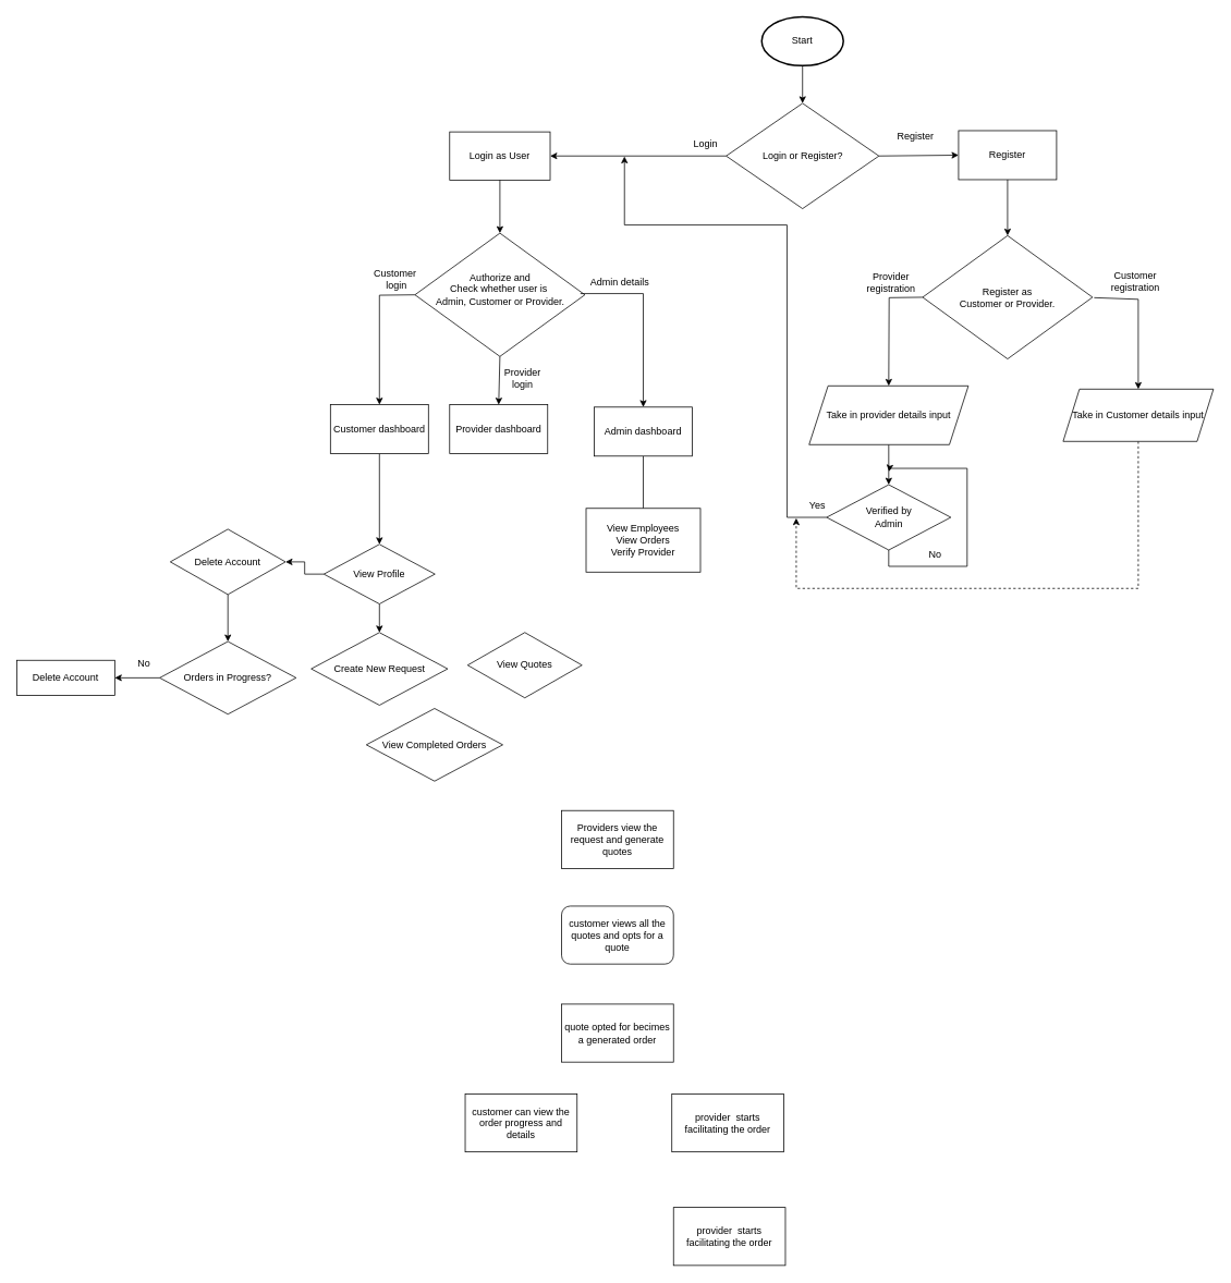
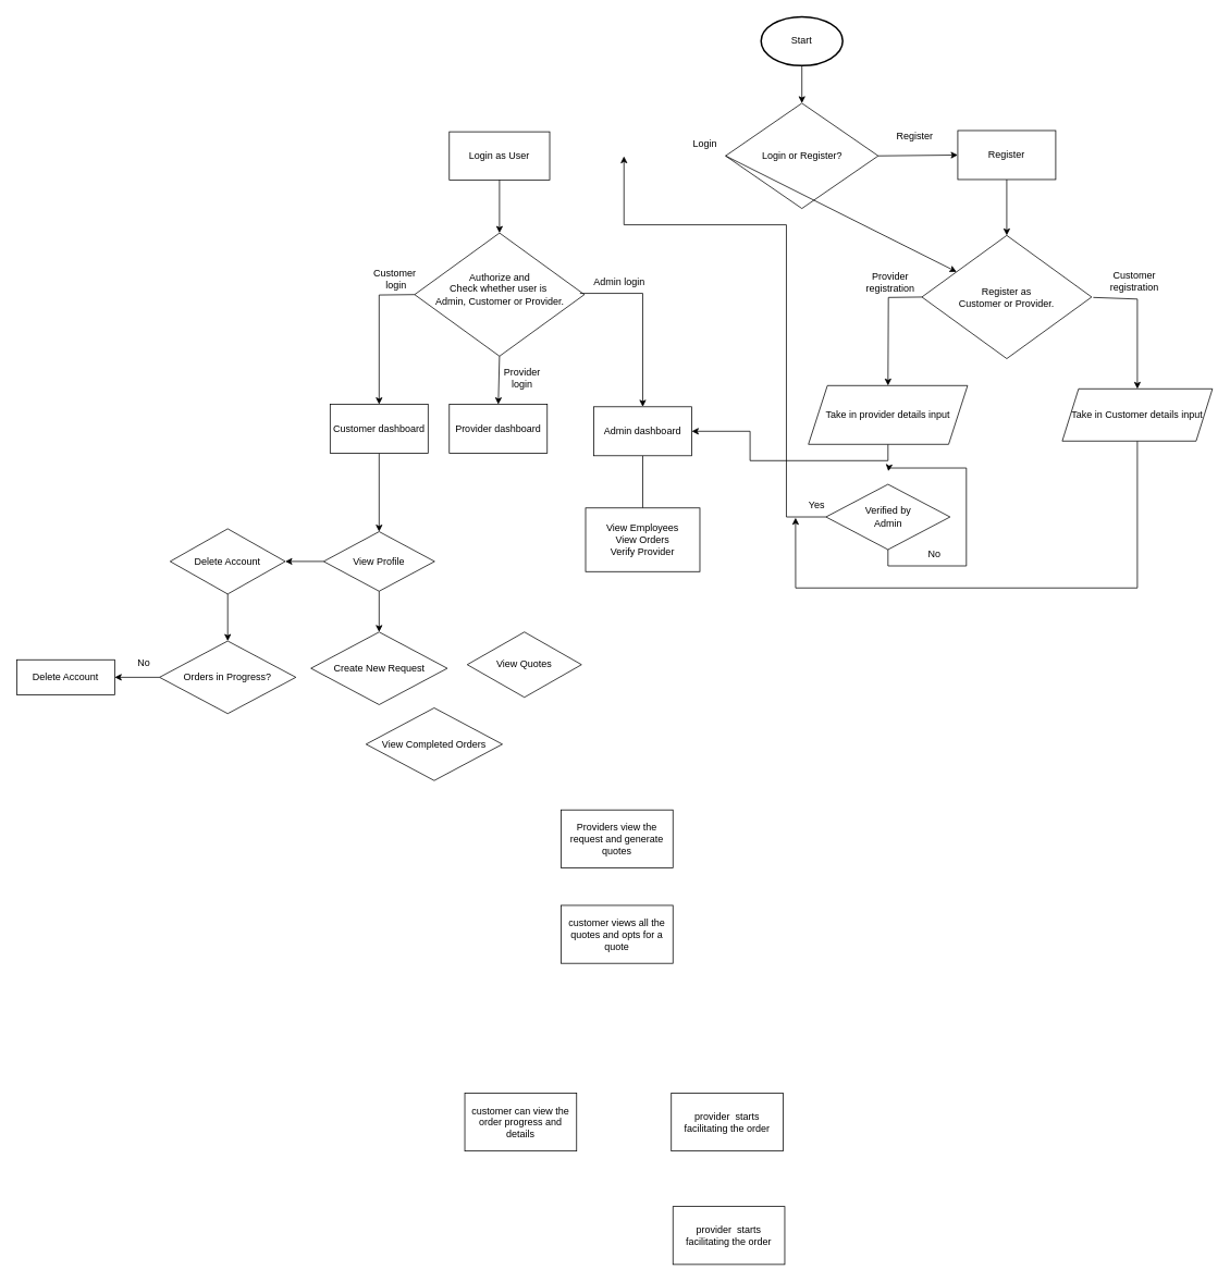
  <mxCell id="0" />
  <mxCell id="1" parent="0" />
  <mxCell id="2" value="Start" style="strokeWidth=2;html=1;shape=mxgraph.flowchart.start_1;whiteSpace=wrap;" parent="1" vertex="1"><mxGeometry x="932" y="20" width="100" height="60" as="geometry" /></mxCell>
  <mxCell id="3" value="Login as User" style="rounded=0;whiteSpace=wrap;html=1;" parent="1" vertex="1"><mxGeometry x="550" y="161" width="123" height="59" as="geometry" /></mxCell>
  <mxCell id="4" value="Authorize and &lt;br&gt;&lt;div&gt;Check whether user is&amp;nbsp;&lt;/div&gt;&lt;div&gt;Admin, Customer or Provider.&lt;/div&gt;&lt;div&gt;&lt;br&gt;&lt;/div&gt;" style="rhombus;whiteSpace=wrap;html=1;" parent="1" vertex="1"><mxGeometry x="507.5" y="285" width="208" height="151" as="geometry" /></mxCell>
- <mxCell id="5" style="edgeStyle=orthogonalEdgeStyle;rounded=0;orthogonalLoop=1;jettySize=auto;html=1;exitX=0.5;exitY=1;exitDx=0;exitDy=0;entryX=0.5;entryY=0;entryDx=0;entryDy=0;" parent="1" source="6" target="41" edge="1"><mxGeometry relative="1" as="geometry" /></mxCell>
+ <mxCell id="5" style="edgeStyle=orthogonalEdgeStyle;rounded=0;orthogonalLoop=1;jettySize=auto;html=1;exitX=0.5;exitY=1;exitDx=0;exitDy=0;" parent="1" source="6" target="12" edge="1"><mxGeometry relative="1" as="geometry" /></mxCell>
  <mxCell id="6" value="Take in provider details input" style="shape=parallelogram;perimeter=parallelogramPerimeter;whiteSpace=wrap;html=1;fixedSize=1;size=23.235;" parent="1" vertex="1"><mxGeometry x="990" y="472" width="195" height="72" as="geometry" /></mxCell>
- <mxCell id="7" style="edgeStyle=orthogonalEdgeStyle;rounded=0;orthogonalLoop=1;jettySize=auto;html=1;exitX=0.5;exitY=1;exitDx=0;exitDy=0;entryX=0.25;entryY=1;entryDx=0;entryDy=0;dashed=1;" parent="1" source="8" target="43" edge="1"><mxGeometry relative="1" as="geometry"><Array as="points"><mxPoint x="1393" y="720" /><mxPoint x="974" y="720" /></Array></mxGeometry></mxCell>
+ <mxCell id="7" style="edgeStyle=orthogonalEdgeStyle;rounded=0;orthogonalLoop=1;jettySize=auto;html=1;exitX=0.5;exitY=1;exitDx=0;exitDy=0;entryX=0.25;entryY=1;entryDx=0;entryDy=0;" parent="1" source="8" target="43" edge="1"><mxGeometry relative="1" as="geometry"><Array as="points"><mxPoint x="1393" y="720" /><mxPoint x="974" y="720" /></Array></mxGeometry></mxCell>
  <mxCell id="8" value="&lt;div&gt;Take in Customer details input&lt;/div&gt;" style="shape=parallelogram;perimeter=parallelogramPerimeter;whiteSpace=wrap;html=1;fixedSize=1;" parent="1" vertex="1"><mxGeometry x="1301" y="476" width="184" height="64" as="geometry" /></mxCell>
  <mxCell id="9" style="edgeStyle=orthogonalEdgeStyle;rounded=0;orthogonalLoop=1;jettySize=auto;html=1;exitX=0.5;exitY=1;exitDx=0;exitDy=0;entryX=0.5;entryY=0;entryDx=0;entryDy=0;" edge="1" parent="1" source="10" target="48"><mxGeometry relative="1" as="geometry" /></mxCell>
  <mxCell id="10" value="&lt;div&gt;Customer dashboard&lt;/div&gt;" style="rounded=0;whiteSpace=wrap;html=1;" parent="1" vertex="1"><mxGeometry x="404" y="495" width="120" height="60" as="geometry" /></mxCell>
  <mxCell id="11" style="edgeStyle=orthogonalEdgeStyle;rounded=0;orthogonalLoop=1;jettySize=auto;html=1;exitX=0.5;exitY=1;exitDx=0;exitDy=0;entryX=0.5;entryY=0;entryDx=0;entryDy=0;endArrow=none;" edge="1" parent="1" source="12" target="45"><mxGeometry relative="1" as="geometry" /></mxCell>
  <mxCell id="12" value="&lt;div&gt;Admin dashboard&lt;/div&gt;" style="rounded=0;whiteSpace=wrap;html=1;" parent="1" vertex="1"><mxGeometry x="727" y="498" width="120" height="60" as="geometry" /></mxCell>
  <mxCell id="13" value="Providers view the request and generate quotes" style="rounded=0;whiteSpace=wrap;html=1;" parent="1" vertex="1"><mxGeometry x="687" y="992" width="137" height="71" as="geometry" /></mxCell>
- <mxCell id="14" value="customer views all the quotes and opts for a quote " style="whiteSpace=wrap;html=1;rounded=1;" parent="1" vertex="1"><mxGeometry x="687" y="1109" width="137" height="71" as="geometry" /></mxCell>
- <mxCell id="15" value="quote opted for becimes a generated order" style="rounded=0;whiteSpace=wrap;html=1;" parent="1" vertex="1"><mxGeometry x="687" y="1229" width="137" height="71" as="geometry" /></mxCell>
+ <mxCell id="14" value="customer views all the quotes and opts for a quote " style="rounded=0;whiteSpace=wrap;html=1;" parent="1" vertex="1"><mxGeometry x="687" y="1109" width="137" height="71" as="geometry" /></mxCell>
  <mxCell id="16" value="customer can view the order progress and details" style="rounded=0;whiteSpace=wrap;html=1;" parent="1" vertex="1"><mxGeometry x="569" y="1339" width="137" height="71" as="geometry" /></mxCell>
  <mxCell id="17" value="provider&amp;nbsp; starts facilitating the order " style="rounded=0;whiteSpace=wrap;html=1;" parent="1" vertex="1"><mxGeometry x="822" y="1339" width="137" height="71" as="geometry" /></mxCell>
  <mxCell id="18" value="provider&amp;nbsp; starts facilitating the order " style="rounded=0;whiteSpace=wrap;html=1;" parent="1" vertex="1"><mxGeometry x="824" y="1478" width="137" height="71" as="geometry" /></mxCell>
  <mxCell id="19" value="Login or Register?" style="rhombus;whiteSpace=wrap;html=1;" parent="1" vertex="1"><mxGeometry x="888.5" y="126" width="187" height="129" as="geometry" /></mxCell>
  <mxCell id="20" value="" style="endArrow=classic;html=1;rounded=0;exitX=0.5;exitY=1;exitDx=0;exitDy=0;exitPerimeter=0;entryX=0.5;entryY=0;entryDx=0;entryDy=0;" parent="1" source="2" target="19" edge="1"><mxGeometry width="50" height="50" relative="1" as="geometry"><mxPoint x="973" y="325" as="sourcePoint" /><mxPoint x="1023" y="275" as="targetPoint" /></mxGeometry></mxCell>
- <mxCell id="21" value="" style="endArrow=classic;html=1;rounded=0;exitX=0;exitY=0.5;exitDx=0;exitDy=0;entryX=1;entryY=0.5;entryDx=0;entryDy=0;" parent="1" source="19" target="3" edge="1"><mxGeometry width="50" height="50" relative="1" as="geometry"><mxPoint x="973" y="325" as="sourcePoint" /><mxPoint x="1023" y="275" as="targetPoint" /></mxGeometry></mxCell>
+ <mxCell id="21" value="" style="endArrow=classic;html=1;rounded=0;exitX=0;exitY=0.5;exitDx=0;exitDy=0;" parent="1" source="19" target="24" edge="1"><mxGeometry width="50" height="50" relative="1" as="geometry"><mxPoint x="973" y="325" as="sourcePoint" /><mxPoint x="1023" y="275" as="targetPoint" /></mxGeometry></mxCell>
  <mxCell id="22" value="Register" style="rounded=0;whiteSpace=wrap;html=1;" parent="1" vertex="1"><mxGeometry x="1173" y="159.5" width="120" height="60" as="geometry" /></mxCell>
  <mxCell id="23" value="" style="endArrow=classic;html=1;rounded=0;exitX=0.5;exitY=1;exitDx=0;exitDy=0;entryX=0.5;entryY=0;entryDx=0;entryDy=0;" parent="1" source="3" target="4" edge="1"><mxGeometry width="50" height="50" relative="1" as="geometry"><mxPoint x="962" y="325" as="sourcePoint" /><mxPoint x="1023" y="275" as="targetPoint" /></mxGeometry></mxCell>
  <mxCell id="24" value="&lt;div&gt;Register as&lt;br&gt;&lt;/div&gt;&lt;div&gt;Customer or Provider.&lt;/div&gt;" style="rhombus;whiteSpace=wrap;html=1;" parent="1" vertex="1"><mxGeometry x="1129" y="288" width="208" height="151" as="geometry" /></mxCell>
  <mxCell id="25" value="" style="endArrow=classic;html=1;rounded=0;entryX=0.5;entryY=0;entryDx=0;entryDy=0;exitX=0.5;exitY=1;exitDx=0;exitDy=0;" parent="1" source="22" target="24" edge="1"><mxGeometry width="50" height="50" relative="1" as="geometry"><mxPoint x="973" y="325" as="sourcePoint" /><mxPoint x="1023" y="275" as="targetPoint" /></mxGeometry></mxCell>
  <mxCell id="26" value="" style="endArrow=classic;html=1;rounded=0;entryX=0;entryY=0.5;entryDx=0;entryDy=0;exitX=1;exitY=0.5;exitDx=0;exitDy=0;" parent="1" source="19" target="22" edge="1"><mxGeometry width="50" height="50" relative="1" as="geometry"><mxPoint x="973" y="325" as="sourcePoint" /><mxPoint x="1023" y="275" as="targetPoint" /></mxGeometry></mxCell>
  <mxCell id="27" value="" style="endArrow=classic;html=1;rounded=0;exitX=0;exitY=0.5;exitDx=0;exitDy=0;entryX=0.5;entryY=0;entryDx=0;entryDy=0;" parent="1" source="24" target="6" edge="1"><mxGeometry width="50" height="50" relative="1" as="geometry"><mxPoint x="838" y="457" as="sourcePoint" /><mxPoint x="888" y="407" as="targetPoint" /><Array as="points"><mxPoint x="1088" y="364" /></Array></mxGeometry></mxCell>
  <mxCell id="28" value="" style="endArrow=classic;html=1;rounded=0;entryX=0.5;entryY=0;entryDx=0;entryDy=0;" parent="1" target="8" edge="1"><mxGeometry width="50" height="50" relative="1" as="geometry"><mxPoint x="1339" y="364" as="sourcePoint" /><mxPoint x="888" y="407" as="targetPoint" /><Array as="points"><mxPoint x="1393" y="366" /></Array></mxGeometry></mxCell>
  <mxCell id="29" value="Provider dashboard" style="rounded=0;whiteSpace=wrap;html=1;" parent="1" vertex="1"><mxGeometry x="550" y="495" width="120" height="60" as="geometry" /></mxCell>
  <mxCell id="30" value="" style="endArrow=classic;html=1;rounded=0;exitX=0.974;exitY=0.49;exitDx=0;exitDy=0;exitPerimeter=0;entryX=0.5;entryY=0;entryDx=0;entryDy=0;" parent="1" source="4" target="12" edge="1"><mxGeometry width="50" height="50" relative="1" as="geometry"><mxPoint x="838" y="459" as="sourcePoint" /><mxPoint x="888" y="409" as="targetPoint" /><Array as="points"><mxPoint x="787" y="359" /></Array></mxGeometry></mxCell>
  <mxCell id="31" value="" style="endArrow=classic;html=1;rounded=0;exitX=0.5;exitY=1;exitDx=0;exitDy=0;entryX=0.5;entryY=0;entryDx=0;entryDy=0;" parent="1" source="4" target="29" edge="1"><mxGeometry width="50" height="50" relative="1" as="geometry"><mxPoint x="838" y="459" as="sourcePoint" /><mxPoint x="888" y="409" as="targetPoint" /></mxGeometry></mxCell>
  <mxCell id="32" value="" style="endArrow=classic;html=1;rounded=0;exitX=0;exitY=0.5;exitDx=0;exitDy=0;entryX=0.5;entryY=0;entryDx=0;entryDy=0;" parent="1" source="4" target="10" edge="1"><mxGeometry width="50" height="50" relative="1" as="geometry"><mxPoint x="838" y="459" as="sourcePoint" /><mxPoint x="888" y="409" as="targetPoint" /><Array as="points"><mxPoint x="464" y="361" /></Array></mxGeometry></mxCell>
  <mxCell id="33" value="Provider registration" style="text;html=1;align=center;verticalAlign=middle;whiteSpace=wrap;rounded=0;rotation=0;" parent="1" vertex="1"><mxGeometry x="1038" y="331" width="105" height="30" as="geometry" /></mxCell>
  <mxCell id="34" value="&lt;div&gt;Customer&lt;/div&gt;&lt;div&gt;registration&lt;/div&gt;" style="text;html=1;align=center;verticalAlign=middle;whiteSpace=wrap;rounded=0;" parent="1" vertex="1"><mxGeometry x="1337" y="329" width="105" height="30" as="geometry" /></mxCell>
- <mxCell id="35" value="Admin details" style="text;html=1;align=center;verticalAlign=middle;whiteSpace=wrap;rounded=0;" parent="1" vertex="1"><mxGeometry x="706" y="331" width="105" height="30" as="geometry" /></mxCell>
+ <mxCell id="35" value="Admin login" style="text;html=1;align=center;verticalAlign=middle;whiteSpace=wrap;rounded=0;" parent="1" vertex="1"><mxGeometry x="706" y="331" width="105" height="30" as="geometry" /></mxCell>
  <mxCell id="36" value="&lt;div&gt;Provider&lt;/div&gt;&lt;div&gt;login&lt;/div&gt;" style="text;html=1;align=center;verticalAlign=middle;whiteSpace=wrap;rounded=0;" parent="1" vertex="1"><mxGeometry x="587" y="448" width="105" height="30" as="geometry" /></mxCell>
  <mxCell id="37" value="&lt;div&gt;Customer&lt;/div&gt;&lt;div&gt;&amp;nbsp;login&lt;/div&gt;" style="text;html=1;align=center;verticalAlign=middle;whiteSpace=wrap;rounded=0;" parent="1" vertex="1"><mxGeometry x="431" y="327" width="105" height="30" as="geometry" /></mxCell>
  <mxCell id="38" value="Register" style="text;html=1;align=center;verticalAlign=middle;whiteSpace=wrap;rounded=0;" parent="1" vertex="1"><mxGeometry x="1068" y="152" width="105" height="30" as="geometry" /></mxCell>
  <mxCell id="39" style="edgeStyle=orthogonalEdgeStyle;rounded=0;orthogonalLoop=1;jettySize=auto;html=1;exitX=0.5;exitY=1;exitDx=0;exitDy=0;" parent="1" source="41" edge="1"><mxGeometry relative="1" as="geometry"><mxPoint x="1088" y="577" as="targetPoint" /></mxGeometry></mxCell>
  <mxCell id="40" style="edgeStyle=orthogonalEdgeStyle;rounded=0;orthogonalLoop=1;jettySize=auto;html=1;exitX=0;exitY=0.5;exitDx=0;exitDy=0;" parent="1" source="41" edge="1"><mxGeometry relative="1" as="geometry"><mxPoint x="764" y="191" as="targetPoint" /><Array as="points"><mxPoint x="963" y="633" /><mxPoint x="963" y="275" /><mxPoint x="764" y="275" /></Array></mxGeometry></mxCell>
  <mxCell id="41" value="&lt;div&gt;Verified by&lt;/div&gt;&lt;div&gt;Admin&lt;br&gt;&lt;/div&gt;" style="rhombus;whiteSpace=wrap;html=1;" parent="1" vertex="1"><mxGeometry x="1011.5" y="593" width="152" height="80" as="geometry" /></mxCell>
  <mxCell id="42" value="Login" style="text;html=1;align=center;verticalAlign=middle;whiteSpace=wrap;rounded=0;" parent="1" vertex="1"><mxGeometry x="811" y="161" width="105" height="30" as="geometry" /></mxCell>
  <mxCell id="43" value="Yes" style="text;html=1;align=center;verticalAlign=middle;whiteSpace=wrap;rounded=0;" parent="1" vertex="1"><mxGeometry x="948" y="604" width="105" height="30" as="geometry" /></mxCell>
  <mxCell id="44" value="&lt;div&gt;No&lt;/div&gt;" style="text;html=1;align=center;verticalAlign=middle;whiteSpace=wrap;rounded=0;" parent="1" vertex="1"><mxGeometry x="1092" y="664" width="105" height="30" as="geometry" /></mxCell>
  <mxCell id="45" value="&lt;div&gt;View Employees&lt;/div&gt;&lt;div&gt;View Orders&lt;/div&gt;&lt;div&gt;Verify Provider&lt;br&gt;&lt;/div&gt;" style="rounded=0;whiteSpace=wrap;html=1;" parent="1" vertex="1"><mxGeometry x="717" y="622" width="140" height="78" as="geometry" /></mxCell>
  <mxCell id="46" style="edgeStyle=orthogonalEdgeStyle;rounded=0;orthogonalLoop=1;jettySize=auto;html=1;exitX=0.5;exitY=1;exitDx=0;exitDy=0;entryX=0.5;entryY=0;entryDx=0;entryDy=0;" edge="1" parent="1" source="48" target="49"><mxGeometry relative="1" as="geometry" /></mxCell>
  <mxCell id="47" value="" style="edgeStyle=orthogonalEdgeStyle;rounded=0;orthogonalLoop=1;jettySize=auto;html=1;" edge="1" parent="1" source="48" target="54"><mxGeometry relative="1" as="geometry" /></mxCell>
- <mxCell id="48" value="View Profile" style="rhombus;whiteSpace=wrap;html=1;" vertex="1" parent="1"><mxGeometry x="396" y="666" width="136" height="73" as="geometry" /></mxCell>
+ <mxCell id="48" value="View Profile" style="rhombus;whiteSpace=wrap;html=1;" vertex="1" parent="1"><mxGeometry x="396" y="651" width="136" height="73" as="geometry" /></mxCell>
  <mxCell id="49" value="Create New Request" style="rhombus;whiteSpace=wrap;html=1;" vertex="1" parent="1"><mxGeometry x="380.5" y="774" width="167" height="89" as="geometry" /></mxCell>
  <mxCell id="50" value="&lt;div&gt;View Quotes&lt;/div&gt;" style="rhombus;whiteSpace=wrap;html=1;" vertex="1" parent="1"><mxGeometry x="572" y="774" width="140" height="80" as="geometry" /></mxCell>
  <mxCell id="51" value="&lt;div&gt;Orders in Progress?&lt;/div&gt;" style="rhombus;whiteSpace=wrap;html=1;" vertex="1" parent="1"><mxGeometry x="195" y="785" width="167" height="89" as="geometry" /></mxCell>
  <mxCell id="52" value="View Completed Orders" style="rhombus;whiteSpace=wrap;html=1;" vertex="1" parent="1"><mxGeometry x="448" y="867" width="167" height="89" as="geometry" /></mxCell>
  <mxCell id="53" value="" style="edgeStyle=orthogonalEdgeStyle;rounded=0;orthogonalLoop=1;jettySize=auto;html=1;entryX=0.5;entryY=0;entryDx=0;entryDy=0;" edge="1" parent="1" source="54" target="51"><mxGeometry relative="1" as="geometry"><mxPoint x="278.5" y="807.5" as="targetPoint" /></mxGeometry></mxCell>
  <mxCell id="54" value="Delete Account" style="rhombus;whiteSpace=wrap;html=1;" vertex="1" parent="1"><mxGeometry x="208" y="647.5" width="141" height="80" as="geometry" /></mxCell>
  <mxCell id="55" value="Delete Account" style="rounded=0;whiteSpace=wrap;html=1;" vertex="1" parent="1"><mxGeometry x="20" y="808" width="120" height="43" as="geometry" /></mxCell>
  <mxCell id="56" value="No" style="text;html=1;align=center;verticalAlign=middle;whiteSpace=wrap;rounded=0;" vertex="1" parent="1"><mxGeometry x="146" y="797" width="60" height="30" as="geometry" /></mxCell>
  <mxCell id="57" value="" style="endArrow=classic;html=1;rounded=0;entryX=1;entryY=0.5;entryDx=0;entryDy=0;exitX=0;exitY=0.5;exitDx=0;exitDy=0;" edge="1" parent="1" source="51" target="55"><mxGeometry width="50" height="50" relative="1" as="geometry"><mxPoint x="631" y="784" as="sourcePoint" /><mxPoint x="681" y="734" as="targetPoint" /></mxGeometry></mxCell>
